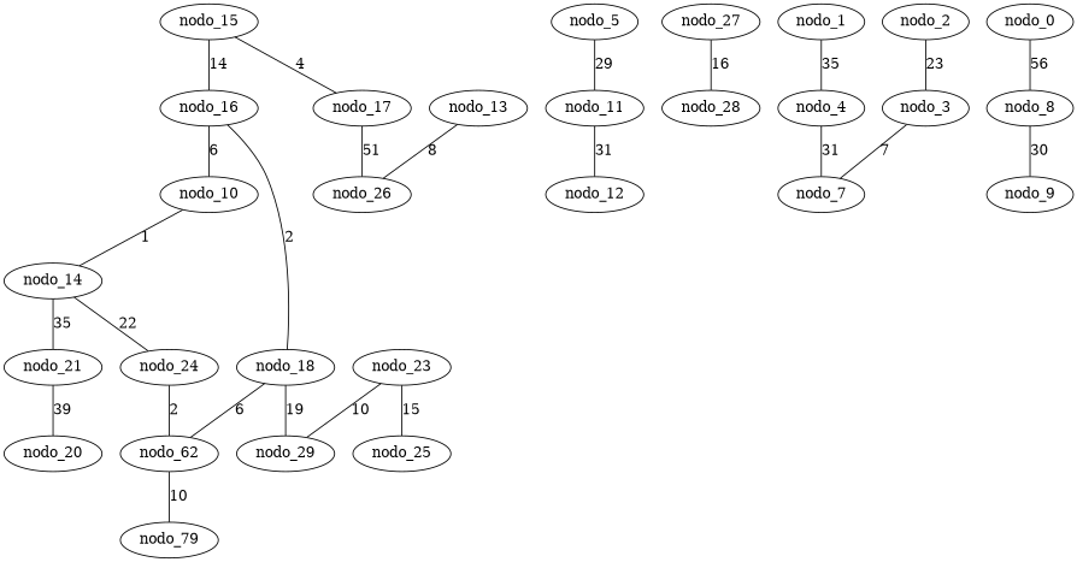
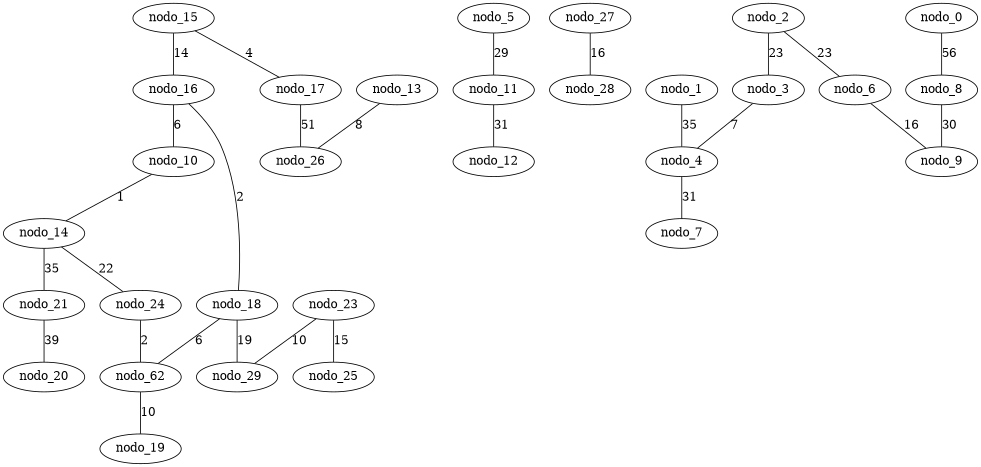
  graph {
    edge [weight=2]
    n1 [label=nodo_62]
    nodo_24
-   nodo_19 [label=nodo_79]
+   nodo_19
    nodo_10
    nodo_14
    nodo_21
    nodo_20
    nodo_5
    nodo_11
    nodo_23
    nodo_29
    nodo_25
    nodo_12
    nodo_27
    nodo_28
    nodo_18
    nodo_1
    nodo_4
    nodo_7
    nodo_3
    nodo_17
    nodo_26
    nodo_13
    nodo_16
    nodo_2
+   nodo_6
    nodo_9
    nodo_0
    nodo_8
    nodo_15
    n1 -- nodo_19 [label=10 weight=10]
    nodo_24 -- n1 [label=2]
    nodo_10 -- nodo_14 [label=1 weight=1]
    nodo_14 -- nodo_24 [label=22 weight=22]
    nodo_14 -- nodo_21 [label=35 weight=35]
    nodo_21 -- nodo_20 [label=39 weight=39]
    nodo_5 -- nodo_11 [label=29 weight=29]
    nodo_11 -- nodo_12 [label=31 weight=31]
    nodo_23 -- nodo_29 [label=10 weight=10]
    nodo_23 -- nodo_25 [label=15 weight=15]
    nodo_27 -- nodo_28 [label=16 weight=16]
    nodo_18 -- n1 [label=6 weight=6]
    nodo_18 -- nodo_29 [label=19 weight=19]
    nodo_1 -- nodo_4 [label=35 weight=35]
    nodo_4 -- nodo_7 [label=31 weight=31]
-   nodo_3 -- nodo_7 [label=7 weight=7]
+   nodo_3 -- nodo_4 [label=7 weight=7]
    nodo_17 -- nodo_26 [label=51 weight=51]
    nodo_13 -- nodo_26 [label=8 weight=8]
    nodo_16 -- nodo_10 [label=6 weight=6]
    nodo_16 -- nodo_18 [label=2]
    nodo_2 -- nodo_3 [label=23 weight=33]
+   nodo_2 -- nodo_6 [label=23 weight=23]
+   nodo_6 -- nodo_9 [label=16 weight=16]
    nodo_0 -- nodo_8 [label=56 weight=56]
    nodo_8 -- nodo_9 [label=30 weight=30]
    nodo_15 -- nodo_17 [label=4]
    nodo_15 -- nodo_16 [label=14 weight=14]
  }
